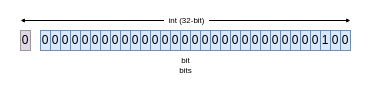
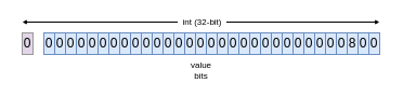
  <mxCell id="0" />
  <mxCell id="1" parent="0" />
  <mxCell id="2" value="0" style="rounded=0;whiteSpace=wrap;html=1;fillColor=#e1d5e7;strokeColor=#999999;" vertex="1" parent="1"><mxGeometry x="20" y="30" width="10" height="20" as="geometry" /></mxCell>
  <mxCell id="3" value="0" style="rounded=0;whiteSpace=wrap;html=1;strokeColor=#6c8ebf;fillColor=#dae8fc;" vertex="1" parent="1"><mxGeometry x="40" y="30" width="10" height="20" as="geometry" /></mxCell>
  <mxCell id="4" value="0" style="rounded=0;whiteSpace=wrap;html=1;strokeColor=#6c8ebf;fillColor=#dae8fc;" vertex="1" parent="1"><mxGeometry x="50" y="30" width="10" height="20" as="geometry" /></mxCell>
  <mxCell id="5" value="0" style="rounded=0;whiteSpace=wrap;html=1;strokeColor=#6c8ebf;fillColor=#dae8fc;" vertex="1" parent="1"><mxGeometry x="60" y="30" width="10" height="20" as="geometry" /></mxCell>
  <mxCell id="6" value="0" style="rounded=0;whiteSpace=wrap;html=1;strokeColor=#6c8ebf;fillColor=#dae8fc;" vertex="1" parent="1"><mxGeometry x="70" y="30" width="10" height="20" as="geometry" /></mxCell>
  <mxCell id="7" value="0" style="rounded=0;whiteSpace=wrap;html=1;strokeColor=#6c8ebf;fillColor=#dae8fc;" vertex="1" parent="1"><mxGeometry x="80" y="30" width="10" height="20" as="geometry" /></mxCell>
  <mxCell id="8" value="0" style="rounded=0;whiteSpace=wrap;html=1;strokeColor=#6c8ebf;fillColor=#dae8fc;" vertex="1" parent="1"><mxGeometry x="90" y="30" width="10" height="20" as="geometry" /></mxCell>
  <mxCell id="9" value="0" style="rounded=0;whiteSpace=wrap;html=1;strokeColor=#6c8ebf;fillColor=#dae8fc;" vertex="1" parent="1"><mxGeometry x="100" y="30" width="10" height="20" as="geometry" /></mxCell>
  <mxCell id="10" value="0" style="rounded=0;whiteSpace=wrap;html=1;strokeColor=#6c8ebf;fillColor=#dae8fc;" vertex="1" parent="1"><mxGeometry x="110" y="30" width="10" height="20" as="geometry" /></mxCell>
  <mxCell id="11" value="0" style="rounded=0;whiteSpace=wrap;html=1;strokeColor=#6c8ebf;fillColor=#dae8fc;" vertex="1" parent="1"><mxGeometry x="120" y="30" width="10" height="20" as="geometry" /></mxCell>
  <mxCell id="12" value="0" style="rounded=0;whiteSpace=wrap;html=1;strokeColor=#6c8ebf;fillColor=#dae8fc;" vertex="1" parent="1"><mxGeometry x="130" y="30" width="10" height="20" as="geometry" /></mxCell>
  <mxCell id="13" value="0" style="rounded=0;whiteSpace=wrap;html=1;strokeColor=#6c8ebf;fillColor=#dae8fc;" vertex="1" parent="1"><mxGeometry x="140" y="30" width="10" height="20" as="geometry" /></mxCell>
  <mxCell id="14" value="0" style="rounded=0;whiteSpace=wrap;html=1;strokeColor=#6c8ebf;fillColor=#dae8fc;" vertex="1" parent="1"><mxGeometry x="150" y="30" width="10" height="20" as="geometry" /></mxCell>
  <mxCell id="15" value="0" style="rounded=0;whiteSpace=wrap;html=1;strokeColor=#6c8ebf;fillColor=#dae8fc;" vertex="1" parent="1"><mxGeometry x="160" y="30" width="10" height="20" as="geometry" /></mxCell>
  <mxCell id="16" value="0" style="rounded=0;whiteSpace=wrap;html=1;strokeColor=#6c8ebf;fillColor=#dae8fc;" vertex="1" parent="1"><mxGeometry x="170" y="30" width="10" height="20" as="geometry" /></mxCell>
  <mxCell id="17" value="0" style="rounded=0;whiteSpace=wrap;html=1;strokeColor=#6c8ebf;fillColor=#dae8fc;" vertex="1" parent="1"><mxGeometry x="180" y="30" width="10" height="20" as="geometry" /></mxCell>
  <mxCell id="18" value="0" style="rounded=0;whiteSpace=wrap;html=1;strokeColor=#6c8ebf;fillColor=#dae8fc;" vertex="1" parent="1"><mxGeometry x="190" y="30" width="10" height="20" as="geometry" /></mxCell>
  <mxCell id="19" value="0" style="rounded=0;whiteSpace=wrap;html=1;strokeColor=#6c8ebf;fillColor=#dae8fc;" vertex="1" parent="1"><mxGeometry x="200" y="30" width="10" height="20" as="geometry" /></mxCell>
  <mxCell id="20" value="0" style="rounded=0;whiteSpace=wrap;html=1;strokeColor=#6c8ebf;fillColor=#dae8fc;" vertex="1" parent="1"><mxGeometry x="210" y="30" width="10" height="20" as="geometry" /></mxCell>
  <mxCell id="21" value="0" style="rounded=0;whiteSpace=wrap;html=1;strokeColor=#6c8ebf;fillColor=#dae8fc;" vertex="1" parent="1"><mxGeometry x="220" y="30" width="10" height="20" as="geometry" /></mxCell>
  <mxCell id="22" value="0" style="rounded=0;whiteSpace=wrap;html=1;strokeColor=#6c8ebf;fillColor=#dae8fc;" vertex="1" parent="1"><mxGeometry x="230" y="30" width="10" height="20" as="geometry" /></mxCell>
  <mxCell id="23" value="0" style="rounded=0;whiteSpace=wrap;html=1;strokeColor=#6c8ebf;fillColor=#dae8fc;" vertex="1" parent="1"><mxGeometry x="240" y="30" width="10" height="20" as="geometry" /></mxCell>
  <mxCell id="24" value="0" style="rounded=0;whiteSpace=wrap;html=1;strokeColor=#6c8ebf;fillColor=#dae8fc;" vertex="1" parent="1"><mxGeometry x="250" y="30" width="10" height="20" as="geometry" /></mxCell>
  <mxCell id="25" value="0" style="rounded=0;whiteSpace=wrap;html=1;strokeColor=#6c8ebf;fillColor=#dae8fc;" vertex="1" parent="1"><mxGeometry x="260" y="30" width="10" height="20" as="geometry" /></mxCell>
  <mxCell id="26" value="0" style="rounded=0;whiteSpace=wrap;html=1;strokeColor=#6c8ebf;fillColor=#dae8fc;" vertex="1" parent="1"><mxGeometry x="270" y="30" width="10" height="20" as="geometry" /></mxCell>
  <mxCell id="27" value="0" style="rounded=0;whiteSpace=wrap;html=1;strokeColor=#6c8ebf;fillColor=#dae8fc;" vertex="1" parent="1"><mxGeometry x="280" y="30" width="10" height="20" as="geometry" /></mxCell>
  <mxCell id="28" value="0" style="rounded=0;whiteSpace=wrap;html=1;strokeColor=#6c8ebf;fillColor=#dae8fc;" vertex="1" parent="1"><mxGeometry x="290" y="30" width="10" height="20" as="geometry" /></mxCell>
  <mxCell id="29" value="0" style="rounded=0;whiteSpace=wrap;html=1;strokeColor=#6c8ebf;fillColor=#dae8fc;" vertex="1" parent="1"><mxGeometry x="300" y="30" width="10" height="20" as="geometry" /></mxCell>
  <mxCell id="30" value="0" style="rounded=0;whiteSpace=wrap;html=1;strokeColor=#6c8ebf;fillColor=#dae8fc;" vertex="1" parent="1"><mxGeometry x="310" y="30" width="10" height="20" as="geometry" /></mxCell>
- <mxCell id="31" value="1" style="rounded=0;whiteSpace=wrap;html=1;strokeColor=#6c8ebf;fillColor=#dae8fc;" vertex="1" parent="1"><mxGeometry x="320" y="30" width="10" height="20" as="geometry" /></mxCell>
+ <mxCell id="31" value="8" style="rounded=0;whiteSpace=wrap;html=1;strokeColor=#6c8ebf;fillColor=#dae8fc;" vertex="1" parent="1"><mxGeometry x="320" y="30" width="10" height="20" as="geometry" /></mxCell>
  <mxCell id="32" value="0" style="rounded=0;whiteSpace=wrap;html=1;strokeColor=#6c8ebf;fillColor=#dae8fc;" vertex="1" parent="1"><mxGeometry x="330" y="30" width="10" height="20" as="geometry" /></mxCell>
  <mxCell id="33" value="0" style="rounded=0;whiteSpace=wrap;html=1;strokeColor=#6c8ebf;fillColor=#dae8fc;" vertex="1" parent="1"><mxGeometry x="340" y="30" width="10" height="20" as="geometry" /></mxCell>
  <mxCell id="34" value="" style="endArrow=classic;startArrow=classic;html=1;fontSize=8;jumpSize=6;endSize=2;startSize=2;" edge="1" parent="1"><mxGeometry width="50" height="50" relative="1" as="geometry"><mxPoint x="20" y="20" as="sourcePoint" /><mxPoint x="350" y="20" as="targetPoint" /></mxGeometry></mxCell>
  <mxCell id="35" value="&amp;nbsp; int (32-bit)&amp;nbsp;&amp;nbsp;" style="edgeLabel;html=1;align=center;verticalAlign=middle;resizable=0;points=[];fontSize=8;" vertex="1" connectable="0" parent="34"><mxGeometry x="0.003" y="1" relative="1" as="geometry"><mxPoint as="offset" /></mxGeometry></mxCell>
- <mxCell id="36" value="bit&lt;br&gt;bits" style="text;html=1;align=center;verticalAlign=middle;resizable=0;points=[];autosize=1;fontSize=8;" vertex="1" parent="1"><mxGeometry x="170" y="50" width="30" height="30" as="geometry" /></mxCell>
+ <mxCell id="36" value="value&lt;br&gt;bits" style="text;html=1;align=center;verticalAlign=middle;resizable=0;points=[];autosize=1;fontSize=8;" vertex="1" parent="1"><mxGeometry x="170" y="50" width="30" height="30" as="geometry" /></mxCell>
